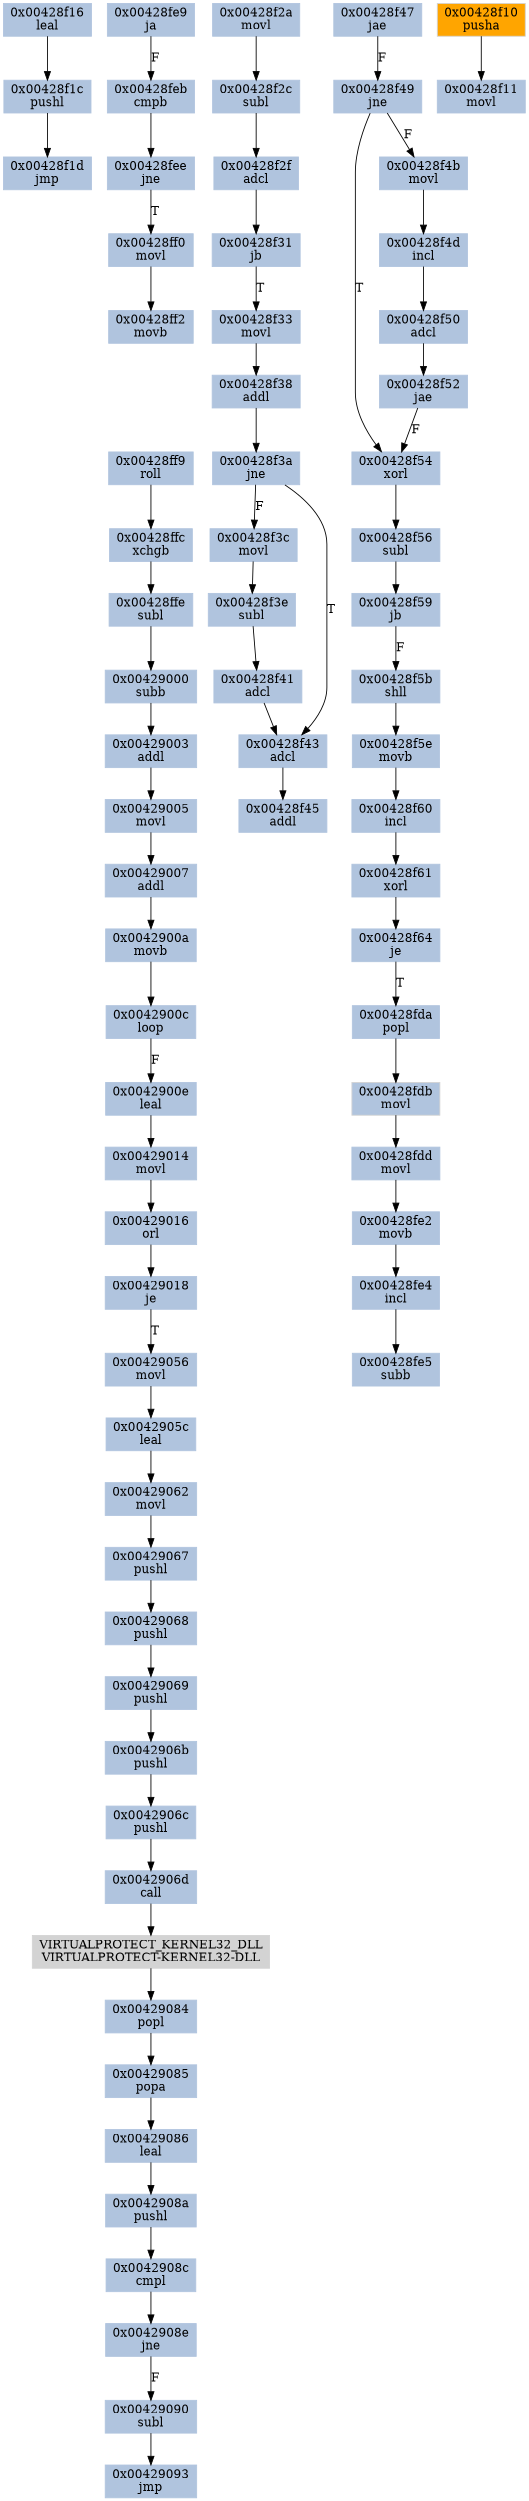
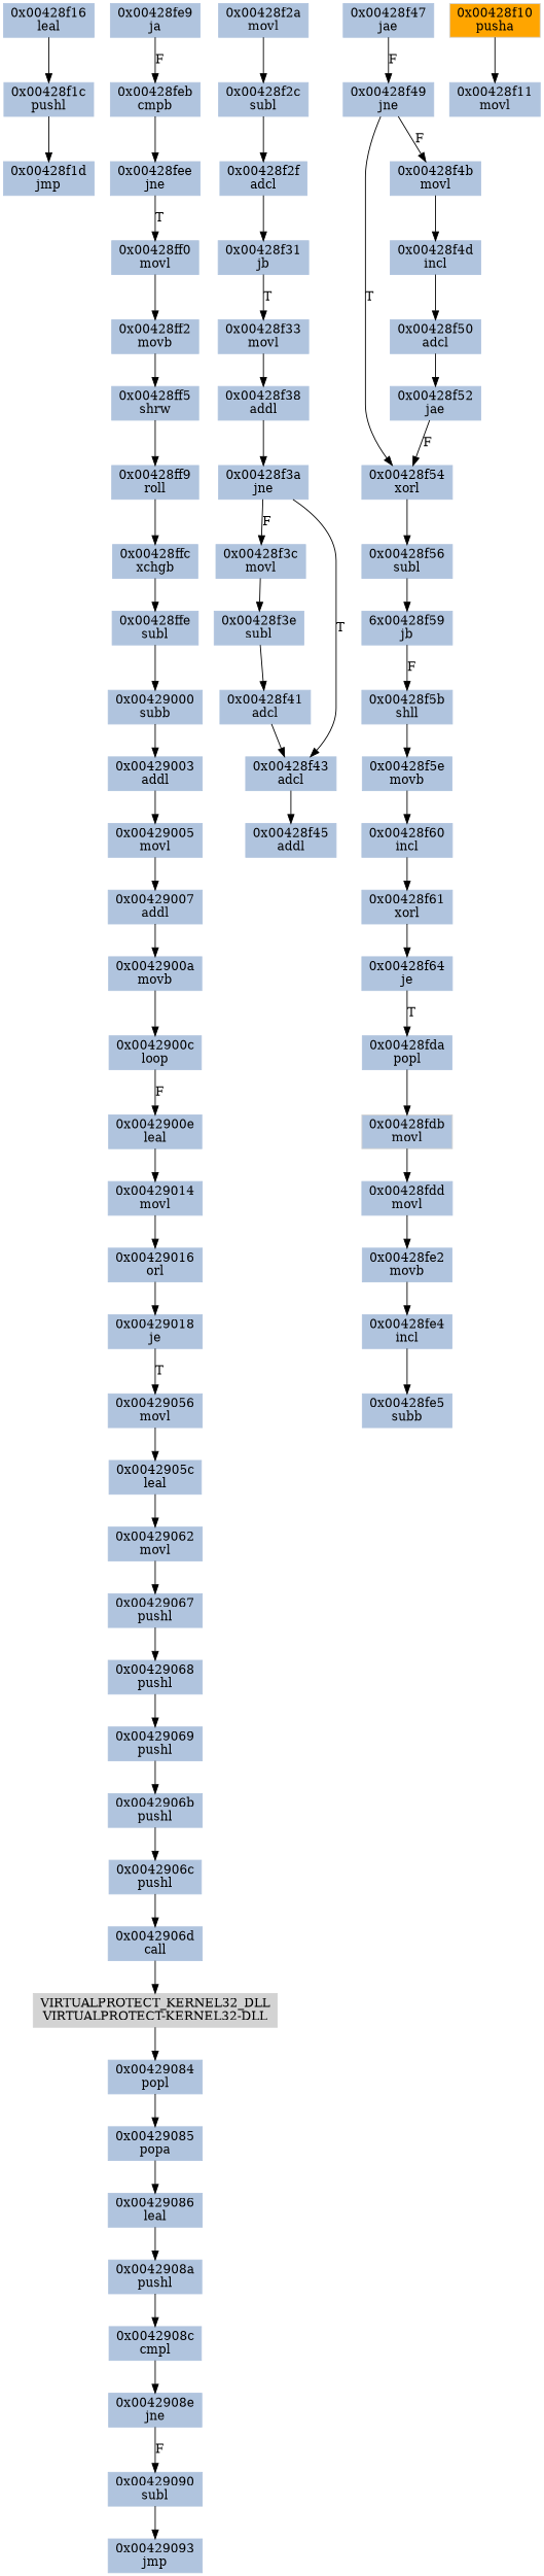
  strict digraph {
    node [color=lightsteelblue fillcolor=lightsteelblue shape=rectangle style=filled]
    edge [color="#000000"]
    n1 [label="0x00428f16\nleal"]
    n2 [label="0x00428f1c\npushl"]
    n3 [label="0x00428f1d\njmp"]
    n4 [label="0x0042908e\njne"]
    n5 [label="0x00429090\nsubl"]
    n6 [label="0x00429093\njmp"]
    n7 [label="0x00429084\npopl"]
    n8 [label="0x00429085\npopa"]
    n9 [label="0x00429086\nleal"]
    n10 [label="0x0042908a\npushl"]
    n11 [label="0x0042900e\nleal"]
    n12 [label="0x00429014\nmovl"]
    n13 [label="0x00429016\norl"]
    n14 [label="0x00429018\nje"]
    n15 [label="0x00428fee\njne"]
    n16 [label="0x00428ff0\nmovl"]
    n17 [label="0x00428ff2\nmovb"]
+   n18 [label="0x00428ff5\nshrw"]
    n19 [label="0x00428f31\njb"]
    n20 [label="0x00428f33\nmovl"]
    n21 [label="0x00428f38\naddl"]
    n22 [label="0x00428f3a\njne"]
    n23 [label="0x00428ff9\nroll"]
    n24 [label="0x00428f2a\nmovl"]
    n25 [label="0x00428f2c\nsubl"]
    n26 [label="0x00428f2f\nadcl"]
    n27 [label="0x00429062\nmovl"]
    n28 [label="0x00429067\npushl"]
    n29 [label="0x00429068\npushl"]
    n30 [label="0x00429069\npushl"]
    n31 [label="0x00428f4d\nincl"]
    n32 [label="0x00428f50\nadcl"]
    n33 [label="0x00428f52\njae"]
    n34 [label="0x00428f54\nxorl"]
    n35 [label="0x0042908c\ncmpl"]
    n36 [label="0x00428f3c\nmovl"]
    n37 [label="0x00428f43\nadcl"]
    n38 [label="0x00428f3e\nsubl"]
    n39 [label="0x00428f45\naddl"]
    n40 [label="0x00428f11\nmovl"]
    n41 [label="0x0042906d\ncall"]
    n42 [color=lightgrey fillcolor=lightgrey label="VIRTUALPROTECT_KERNEL32_DLL\nVIRTUALPROTECT-KERNEL32-DLL"]
    n43 [label="0x00428f49\njne"]
    n44 [label="0x00428f4b\nmovl"]
    n45 [label="0x00428f56\nsubl"]
-   n46 [label="0x00428f59\njb"]
+   n46 [label="6x00428f59\njb"]
    n47 [label="0x00428f64\nje"]
    n48 [label="0x00428fda\npopl"]
    n49 [color=lightgrey label="0x00428fdb\nmovl"]
    n50 [label="0x00428fdd\nmovl"]
    n51 [label="0x00428ffc\nxchgb"]
    n52 [label="0x00428ffe\nsubl"]
    n53 [label="0x00429000\nsubb"]
    n54 [label="0x00428f47\njae"]
    n55 [label="0x00428fe5\nsubb"]
    n56 [label="0x00428fe9\nja"]
    n57 [label="0x00428feb\ncmpb"]
    n58 [label="0x00428f60\nincl"]
    n59 [label="0x00428f61\nxorl"]
    n60 [label="0x0042905c\nleal"]
    n61 [label="0x00428f5b\nshll"]
    n62 [label="0x00428f5e\nmovb"]
    n63 [label="0x00429056\nmovl"]
    n64 [label="0x00429003\naddl"]
    n65 [label="0x00428fe2\nmovb"]
    n66 [label="0x00428fe4\nincl"]
    n67 [label="0x00429005\nmovl"]
    n68 [label="0x00429007\naddl"]
    n69 [label="0x0042900c\nloop"]
    n70 [label="0x00428f41\nadcl"]
    n71 [label="0x0042900a\nmovb"]
    n72 [label="0x0042906b\npushl"]
    n73 [label="0x0042906c\npushl"]
    n74 [color=lightgrey fillcolor=orange label="0x00428f10\npusha"]
    n1 -> n2
    n2 -> n3
    n4 -> n5 [label=F]
    n5 -> n6
    n7 -> n8
    n8 -> n9
    n9 -> n10
    n10 -> n35
    n11 -> n12
    n12 -> n13
    n13 -> n14
    n14 -> n63 [label=T]
    n15 -> n16 [label=T]
    n16 -> n17
+   n17 -> n18
+   n18 -> n23
    n19 -> n20 [label=T]
    n20 -> n21
    n21 -> n22
    n22 -> n36 [label=F]
    n22 -> n37 [label=T]
    n23 -> n51
    n24 -> n25
    n25 -> n26
    n26 -> n19
    n27 -> n28
    n28 -> n29
    n29 -> n30
    n30 -> n72
    n31 -> n32
    n32 -> n33
    n33 -> n34 [label=F]
    n34 -> n45
    n35 -> n4
    n36 -> n38
    n37 -> n39
    n38 -> n70
    n41 -> n42
    n42 -> n7
    n43 -> n34 [label=T]
    n43 -> n44 [label=F]
    n44 -> n31
    n45 -> n46
    n46 -> n61 [label=F]
    n47 -> n48 [label=T]
    n48 -> n49
    n49 -> n50
    n50 -> n65
    n51 -> n52
    n52 -> n53
    n53 -> n64
    n54 -> n43 [label=F]
    n56 -> n57 [label=F]
    n57 -> n15
    n58 -> n59
    n59 -> n47
    n60 -> n27
    n61 -> n62
    n62 -> n58
    n63 -> n60
    n64 -> n67
    n65 -> n66
    n66 -> n55
    n67 -> n68
    n68 -> n71
    n69 -> n11 [label=F]
    n70 -> n37
    n71 -> n69
    n72 -> n73
    n73 -> n41
    n74 -> n40
  }
